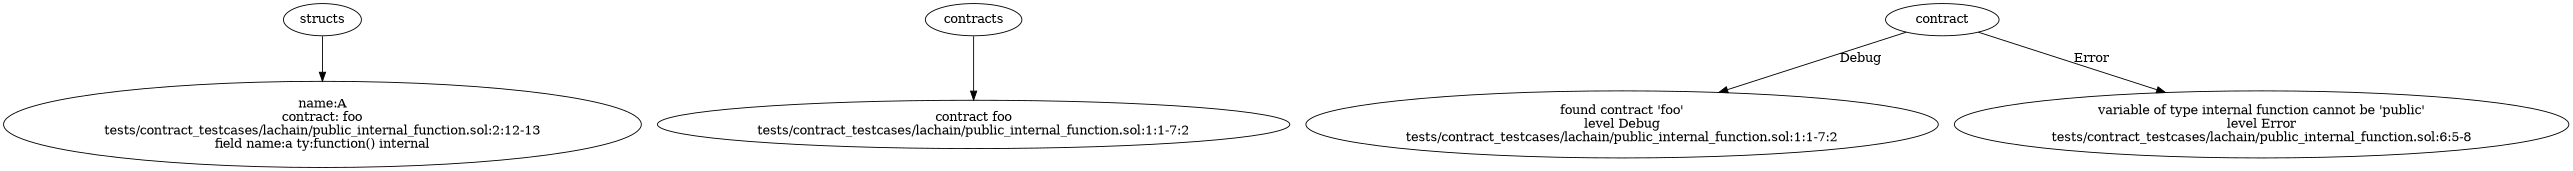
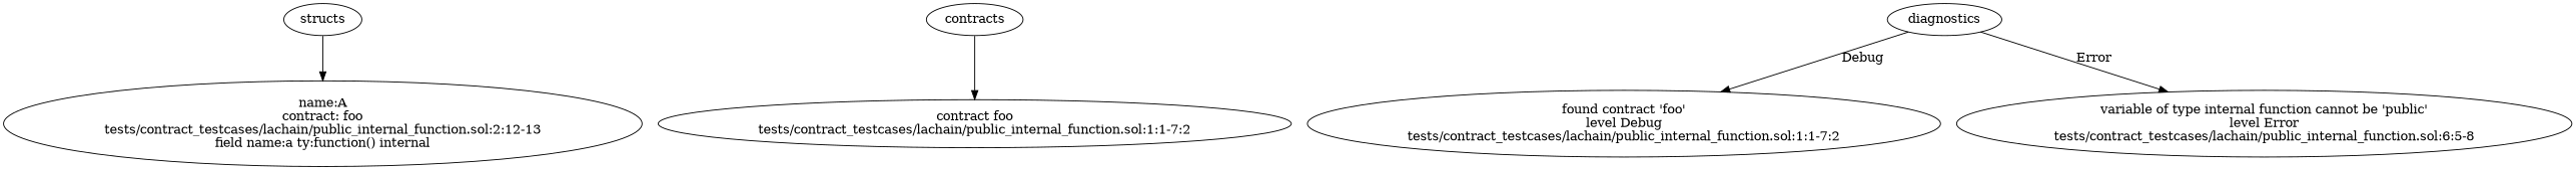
  strict digraph {
    n1 [label="name:A\ncontract: foo\ntests/contract_testcases/lachain/public_internal_function.sol:2:12-13\nfield name:a ty:function() internal"]
    n2 [label="contract foo\ntests/contract_testcases/lachain/public_internal_function.sol:1:1-7:2"]
    n3 [label="found contract 'foo'\nlevel Debug\ntests/contract_testcases/lachain/public_internal_function.sol:1:1-7:2"]
    n4 [label="variable of type internal function cannot be 'public'\nlevel Error\ntests/contract_testcases/lachain/public_internal_function.sol:6:5-8"]
    structs
    contracts
-   diagnostics [label=contract]
+   diagnostics
    structs -> n1
    contracts -> n2
    diagnostics -> n3 [label=Debug]
    diagnostics -> n4 [label=Error]
  }
